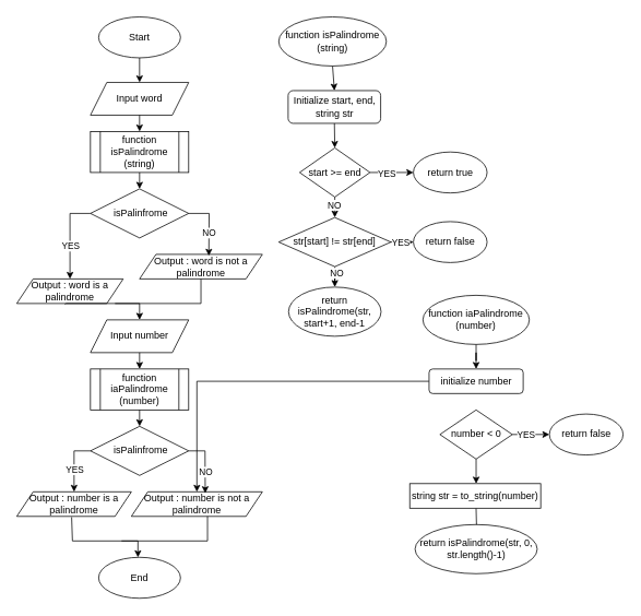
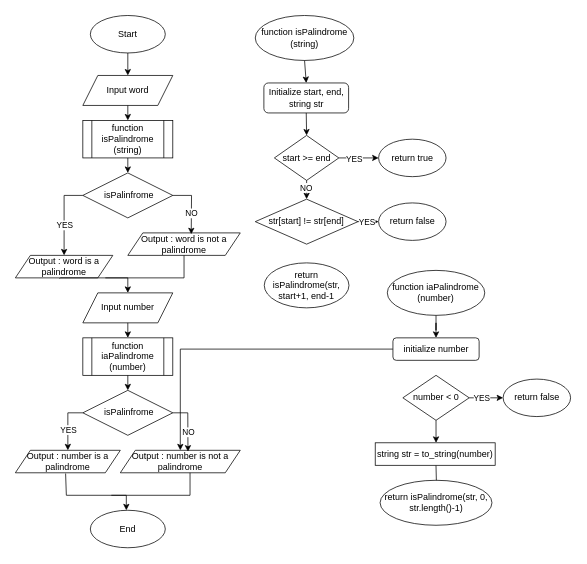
  <mxCell id="0" />
  <mxCell id="1" parent="0" />
  <mxCell id="2" value="Start" style="ellipse;whiteSpace=wrap;html=1;" vertex="1" parent="1"><mxGeometry x="120" y="20" width="100" height="50" as="geometry" /></mxCell>
  <mxCell id="3" value="End" style="ellipse;whiteSpace=wrap;html=1;" vertex="1" parent="1"><mxGeometry x="120" y="680" width="100" height="50" as="geometry" /></mxCell>
  <mxCell id="4" value="Input word" style="shape=parallelogram;perimeter=parallelogramPerimeter;whiteSpace=wrap;html=1;fixedSize=1;" vertex="1" parent="1"><mxGeometry x="110" y="100" width="120" height="40" as="geometry" /></mxCell>
  <mxCell id="5" value="function isPalindrome (string)" style="shape=process;whiteSpace=wrap;html=1;backgroundOutline=1;" vertex="1" parent="1"><mxGeometry x="110" y="160" width="120" height="50" as="geometry" /></mxCell>
  <mxCell id="6" value="&amp;nbsp;isPalinfrome" style="rhombus;whiteSpace=wrap;html=1;" vertex="1" parent="1"><mxGeometry x="110" y="230" width="120" height="60" as="geometry" /></mxCell>
  <mxCell id="7" value="Output : word is a palindrome" style="shape=parallelogram;perimeter=parallelogramPerimeter;whiteSpace=wrap;html=1;fixedSize=1;" vertex="1" parent="1"><mxGeometry x="20" y="340" width="130" height="30" as="geometry" /></mxCell>
  <mxCell id="8" value="Output : word is not a palindrome" style="shape=parallelogram;perimeter=parallelogramPerimeter;whiteSpace=wrap;html=1;fixedSize=1;" vertex="1" parent="1"><mxGeometry x="170" y="310" width="150" height="30" as="geometry" /></mxCell>
  <mxCell id="9" value="" style="endArrow=classic;html=1;rounded=0;exitX=0.5;exitY=1;exitDx=0;exitDy=0;entryX=0.5;entryY=0;entryDx=0;entryDy=0;" edge="1" parent="1" source="4" target="5"><mxGeometry width="50" height="50" relative="1" as="geometry"><mxPoint x="360" y="290" as="sourcePoint" /><mxPoint x="410" y="240" as="targetPoint" /></mxGeometry></mxCell>
  <mxCell id="10" value="" style="endArrow=classic;html=1;rounded=0;exitX=0.5;exitY=1;exitDx=0;exitDy=0;entryX=0.5;entryY=0;entryDx=0;entryDy=0;" edge="1" parent="1" source="5" target="6"><mxGeometry width="50" height="50" relative="1" as="geometry"><mxPoint x="360" y="290" as="sourcePoint" /><mxPoint x="410" y="240" as="targetPoint" /></mxGeometry></mxCell>
  <mxCell id="11" value="" style="endArrow=classic;html=1;rounded=0;exitX=0;exitY=0.5;exitDx=0;exitDy=0;entryX=0.5;entryY=0;entryDx=0;entryDy=0;" edge="1" parent="1" source="6" target="7"><mxGeometry width="50" height="50" relative="1" as="geometry"><mxPoint x="360" y="290" as="sourcePoint" /><mxPoint x="410" y="240" as="targetPoint" /><Array as="points"><mxPoint x="85" y="260" /></Array></mxGeometry></mxCell>
  <mxCell id="12" value="YES" style="edgeLabel;html=1;align=center;verticalAlign=middle;resizable=0;points=[];" vertex="1" connectable="0" parent="11"><mxGeometry x="0.213" relative="1" as="geometry"><mxPoint as="offset" /></mxGeometry></mxCell>
  <mxCell id="13" value="" style="endArrow=classic;html=1;rounded=0;exitX=1;exitY=0.5;exitDx=0;exitDy=0;entryX=0.564;entryY=0.058;entryDx=0;entryDy=0;entryPerimeter=0;" edge="1" parent="1" source="6" target="8"><mxGeometry width="50" height="50" relative="1" as="geometry"><mxPoint x="360" y="290" as="sourcePoint" /><mxPoint x="410" y="240" as="targetPoint" /><Array as="points"><mxPoint x="255" y="260" /></Array></mxGeometry></mxCell>
  <mxCell id="14" value="NO" style="edgeLabel;html=1;align=center;verticalAlign=middle;resizable=0;points=[];" vertex="1" connectable="0" parent="13"><mxGeometry x="0.27" relative="1" as="geometry"><mxPoint as="offset" /></mxGeometry></mxCell>
  <mxCell id="15" value="Input number" style="shape=parallelogram;perimeter=parallelogramPerimeter;whiteSpace=wrap;html=1;fixedSize=1;" vertex="1" parent="1"><mxGeometry x="110" y="390" width="120" height="40" as="geometry" /></mxCell>
  <mxCell id="16" value="function iaPalindrome (number)" style="shape=process;whiteSpace=wrap;html=1;backgroundOutline=1;" vertex="1" parent="1"><mxGeometry x="110" y="450" width="120" height="50" as="geometry" /></mxCell>
  <mxCell id="17" value="&amp;nbsp;isPalinfrome" style="rhombus;whiteSpace=wrap;html=1;" vertex="1" parent="1"><mxGeometry x="110" y="520" width="120" height="60" as="geometry" /></mxCell>
  <mxCell id="18" value="Output : number is a palindrome" style="shape=parallelogram;perimeter=parallelogramPerimeter;whiteSpace=wrap;html=1;fixedSize=1;" vertex="1" parent="1"><mxGeometry y="600" width="140" height="30" as="geometry" x="20" /></mxCell>
  <mxCell id="19" value="Output : number is not a palindrome" style="shape=parallelogram;perimeter=parallelogramPerimeter;whiteSpace=wrap;html=1;fixedSize=1;" vertex="1" parent="1"><mxGeometry x="160" y="600" width="160" height="30" as="geometry" /></mxCell>
  <mxCell id="20" value="" style="endArrow=classic;html=1;rounded=0;exitX=0.5;exitY=1;exitDx=0;exitDy=0;entryX=0.5;entryY=0;entryDx=0;entryDy=0;" edge="1" parent="1" source="15" target="16"><mxGeometry width="50" height="50" relative="1" as="geometry"><mxPoint x="360" y="580" as="sourcePoint" /><mxPoint x="410" y="530" as="targetPoint" /></mxGeometry></mxCell>
  <mxCell id="21" value="" style="endArrow=classic;html=1;rounded=0;exitX=0.5;exitY=1;exitDx=0;exitDy=0;entryX=0.5;entryY=0;entryDx=0;entryDy=0;" edge="1" parent="1" source="16" target="17"><mxGeometry width="50" height="50" relative="1" as="geometry"><mxPoint x="360" y="580" as="sourcePoint" /><mxPoint x="410" y="530" as="targetPoint" /></mxGeometry></mxCell>
  <mxCell id="22" value="" style="endArrow=classic;html=1;rounded=0;exitX=0;exitY=0.5;exitDx=0;exitDy=0;entryX=0.5;entryY=0;entryDx=0;entryDy=0;" edge="1" parent="1" source="17" target="18"><mxGeometry width="50" height="50" relative="1" as="geometry"><mxPoint x="360" y="580" as="sourcePoint" /><mxPoint x="410" y="530" as="targetPoint" /><Array as="points"><mxPoint x="90" y="550" /></Array></mxGeometry></mxCell>
  <mxCell id="23" value="YES" style="edgeLabel;html=1;align=center;verticalAlign=middle;resizable=0;points=[];" vertex="1" connectable="0" parent="22"><mxGeometry x="0.213" relative="1" as="geometry"><mxPoint as="offset" /></mxGeometry></mxCell>
  <mxCell id="24" value="" style="endArrow=classic;html=1;rounded=0;exitX=1;exitY=0.5;exitDx=0;exitDy=0;entryX=0.564;entryY=0.058;entryDx=0;entryDy=0;entryPerimeter=0;" edge="1" parent="1" source="17" target="19"><mxGeometry width="50" height="50" relative="1" as="geometry"><mxPoint x="360" y="580" as="sourcePoint" /><mxPoint x="410" y="530" as="targetPoint" /><Array as="points"><mxPoint x="250" y="550" /></Array></mxGeometry></mxCell>
  <mxCell id="25" value="NO" style="edgeLabel;html=1;align=center;verticalAlign=middle;resizable=0;points=[];" vertex="1" connectable="0" parent="24"><mxGeometry x="0.27" relative="1" as="geometry"><mxPoint as="offset" /></mxGeometry></mxCell>
  <mxCell id="26" value="" style="endArrow=classic;html=1;rounded=0;exitX=0.5;exitY=1;exitDx=0;exitDy=0;entryX=0.5;entryY=0;entryDx=0;entryDy=0;" edge="1" parent="1" source="2" target="4"><mxGeometry width="50" height="50" relative="1" as="geometry"><mxPoint x="360" y="290" as="sourcePoint" /><mxPoint x="410" y="240" as="targetPoint" /></mxGeometry></mxCell>
  <mxCell id="27" value="" style="endArrow=classic;html=1;rounded=0;exitX=0.453;exitY=1.039;exitDx=0;exitDy=0;exitPerimeter=0;entryX=0.5;entryY=0;entryDx=0;entryDy=0;" edge="1" parent="1" source="7" target="15"><mxGeometry width="50" height="50" relative="1" as="geometry"><mxPoint x="330" y="530" as="sourcePoint" /><mxPoint x="380" y="480" as="targetPoint" /><Array as="points"><mxPoint x="80" y="370" /><mxPoint x="170" y="370" /></Array></mxGeometry></mxCell>
  <mxCell id="28" value="" style="endArrow=none;html=1;rounded=0;entryX=0.5;entryY=1;entryDx=0;entryDy=0;" edge="1" parent="1" target="8"><mxGeometry width="50" height="50" relative="1" as="geometry"><mxPoint x="140" y="370" as="sourcePoint" /><mxPoint x="380" y="480" as="targetPoint" /><Array as="points"><mxPoint x="245" y="370" /></Array></mxGeometry></mxCell>
  <mxCell id="29" value="" style="endArrow=classic;html=1;rounded=0;exitX=0.453;exitY=1.039;exitDx=0;exitDy=0;exitPerimeter=0;entryX=0.5;entryY=0;entryDx=0;entryDy=0;" edge="1" parent="1"><mxGeometry width="50" height="50" relative="1" as="geometry"><mxPoint x="87" y="631" as="sourcePoint" /><mxPoint x="168" y="680" as="targetPoint" /><Array as="points"><mxPoint x="88" y="660" /><mxPoint x="168" y="660" /></Array></mxGeometry></mxCell>
  <mxCell id="30" value="" style="endArrow=none;html=1;rounded=0;entryX=0.5;entryY=1;entryDx=0;entryDy=0;" edge="1" parent="1"><mxGeometry width="50" height="50" relative="1" as="geometry"><mxPoint x="148" y="660" as="sourcePoint" /><mxPoint x="253" y="630" as="targetPoint" /><Array as="points"><mxPoint x="253" y="660" /></Array></mxGeometry></mxCell>
  <mxCell id="31" value="function isPalindrome (string)" style="ellipse;whiteSpace=wrap;html=1;" vertex="1" parent="1"><mxGeometry x="340" y="20" width="131.5" height="60" as="geometry" /></mxCell>
  <mxCell id="32" value="" style="edgeStyle=orthogonalEdgeStyle;rounded=0;orthogonalLoop=1;jettySize=auto;html=1;" edge="1" parent="1" source="33" target="57"><mxGeometry relative="1" as="geometry" /></mxCell>
  <mxCell id="33" value="function iaPalindrome (number)" style="ellipse;whiteSpace=wrap;html=1;" vertex="1" parent="1"><mxGeometry x="516.12" y="360" width="130" height="60" as="geometry" /></mxCell>
  <mxCell id="34" value="Initialize start, end, string str" style="rounded=1;whiteSpace=wrap;html=1;" vertex="1" parent="1"><mxGeometry x="351.5" y="110" width="113" height="40" as="geometry" /></mxCell>
  <mxCell id="35" value="" style="edgeStyle=orthogonalEdgeStyle;rounded=0;orthogonalLoop=1;jettySize=auto;html=1;" edge="1" parent="1" source="37" target="44"><mxGeometry relative="1" as="geometry" /></mxCell>
  <mxCell id="36" value="YES" style="edgeLabel;html=1;align=center;verticalAlign=middle;resizable=0;points=[];" vertex="1" connectable="0" parent="35"><mxGeometry x="-0.239" y="-1" relative="1" as="geometry"><mxPoint as="offset" /></mxGeometry></mxCell>
  <mxCell id="37" value="start &amp;gt;= end" style="rhombus;whiteSpace=wrap;html=1;" vertex="1" parent="1"><mxGeometry x="365.5" y="180" width="86" height="60" as="geometry" /></mxCell>
  <mxCell id="38" value="" style="edgeStyle=orthogonalEdgeStyle;rounded=0;orthogonalLoop=1;jettySize=auto;html=1;" edge="1" parent="1" source="42" target="45"><mxGeometry relative="1" as="geometry" /></mxCell>
  <mxCell id="39" value="YES" style="edgeLabel;html=1;align=center;verticalAlign=middle;resizable=0;points=[];" vertex="1" connectable="0" parent="38"><mxGeometry x="0.353" relative="1" as="geometry"><mxPoint as="offset" /></mxGeometry></mxCell>
- <mxCell id="40" value="" style="edgeStyle=orthogonalEdgeStyle;rounded=0;orthogonalLoop=1;jettySize=auto;html=1;" edge="1" parent="1" source="42" target="43"><mxGeometry relative="1" as="geometry" /></mxCell>
- <mxCell id="41" value="NO" style="edgeLabel;html=1;align=center;verticalAlign=middle;resizable=0;points=[];" vertex="1" connectable="0" parent="40"><mxGeometry x="0.195" y="-2" relative="1" as="geometry"><mxPoint as="offset" /></mxGeometry></mxCell>
  <mxCell id="42" value="str[start] != str[end]" style="rhombus;whiteSpace=wrap;html=1;" vertex="1" parent="1"><mxGeometry x="340" y="265" width="137" height="60" as="geometry" /></mxCell>
  <mxCell id="43" value="return isPalindrome(str, start+1, end-1" style="ellipse;whiteSpace=wrap;html=1;" vertex="1" parent="1"><mxGeometry x="352" y="350" width="113" height="60" as="geometry" /></mxCell>
  <mxCell id="44" value="return true" style="ellipse;whiteSpace=wrap;html=1;" vertex="1" parent="1"><mxGeometry x="504.5" y="185" width="90" height="50" as="geometry" /></mxCell>
  <mxCell id="45" value="return false" style="ellipse;whiteSpace=wrap;html=1;" vertex="1" parent="1"><mxGeometry x="504.5" y="270" width="90" height="50" as="geometry" /></mxCell>
  <mxCell id="46" value="" style="endArrow=classic;html=1;rounded=0;exitX=0.5;exitY=1;exitDx=0;exitDy=0;entryX=0.5;entryY=0;entryDx=0;entryDy=0;" edge="1" parent="1" source="31" target="34"><mxGeometry width="50" height="50" relative="1" as="geometry"><mxPoint x="494.5" y="210" as="sourcePoint" /><mxPoint x="544.5" y="160" as="targetPoint" /></mxGeometry></mxCell>
  <mxCell id="47" value="" style="endArrow=classic;html=1;rounded=0;exitX=0.5;exitY=1;exitDx=0;exitDy=0;entryX=0.5;entryY=0;entryDx=0;entryDy=0;" edge="1" parent="1" source="34" target="37"><mxGeometry width="50" height="50" relative="1" as="geometry"><mxPoint x="494.5" y="210" as="sourcePoint" /><mxPoint x="544.5" y="160" as="targetPoint" /></mxGeometry></mxCell>
  <mxCell id="48" value="" style="endArrow=classic;html=1;rounded=0;exitX=0.5;exitY=1;exitDx=0;exitDy=0;entryX=0.5;entryY=0;entryDx=0;entryDy=0;" edge="1" parent="1" source="37" target="42"><mxGeometry width="50" height="50" relative="1" as="geometry"><mxPoint x="494.5" y="210" as="sourcePoint" /><mxPoint x="544.5" y="160" as="targetPoint" /></mxGeometry></mxCell>
  <mxCell id="49" value="NO" style="edgeLabel;html=1;align=center;verticalAlign=middle;resizable=0;points=[];" vertex="1" connectable="0" parent="48"><mxGeometry x="-0.246" y="-1" relative="1" as="geometry"><mxPoint as="offset" /></mxGeometry></mxCell>
  <mxCell id="50" value="" style="edgeStyle=orthogonalEdgeStyle;rounded=0;orthogonalLoop=1;jettySize=auto;html=1;" edge="1" parent="1" target="58"><mxGeometry relative="1" as="geometry"><mxPoint x="581.071" y="620" as="sourcePoint" /></mxGeometry></mxCell>
  <mxCell id="51" value="&lt;div&gt;string str = to_string(number)&lt;/div&gt;" style="rounded=0;whiteSpace=wrap;html=1;" vertex="1" parent="1"><mxGeometry x="500" y="590" width="160" height="30" as="geometry" /></mxCell>
  <mxCell id="52" value="" style="edgeStyle=orthogonalEdgeStyle;rounded=0;orthogonalLoop=1;jettySize=auto;html=1;" edge="1" parent="1" source="54" target="55"><mxGeometry relative="1" as="geometry" /></mxCell>
  <mxCell id="53" value="YES" style="edgeLabel;html=1;align=center;verticalAlign=middle;resizable=0;points=[];" vertex="1" connectable="0" parent="52"><mxGeometry x="-0.277" relative="1" as="geometry"><mxPoint as="offset" /></mxGeometry></mxCell>
  <mxCell id="54" value="number &amp;lt; 0" style="rhombus;whiteSpace=wrap;html=1;" vertex="1" parent="1"><mxGeometry x="536.87" y="500" width="88.5" height="60" as="geometry" /></mxCell>
  <mxCell id="55" value="return false" style="ellipse;whiteSpace=wrap;html=1;" vertex="1" parent="1"><mxGeometry x="670.62" y="505" width="90" height="50" as="geometry" /></mxCell>
  <mxCell id="56" value="" style="edgeStyle=orthogonalEdgeStyle;rounded=0;orthogonalLoop=1;jettySize=auto;html=1;" edge="1" parent="1" source="57" target="19"><mxGeometry relative="1" as="geometry" /></mxCell>
  <mxCell id="57" value="initialize number" style="rounded=1;whiteSpace=wrap;html=1;" vertex="1" parent="1"><mxGeometry x="523.62" y="450" width="115" height="30" as="geometry" /></mxCell>
  <mxCell id="58" value="return isPalindrome(str, 0, str.length()-1)" style="ellipse;whiteSpace=wrap;html=1;" vertex="1" parent="1"><mxGeometry x="506.5" y="640" width="149.25" height="60" as="geometry" /></mxCell>
  <mxCell id="59" value="" style="endArrow=classic;html=1;rounded=0;exitX=0.5;exitY=1;exitDx=0;exitDy=0;entryX=0.5;entryY=0;entryDx=0;entryDy=0;" edge="1" parent="1" source="54"><mxGeometry width="50" height="50" relative="1" as="geometry"><mxPoint x="646.12" y="620" as="sourcePoint" /><mxPoint x="581.13" y="590" as="targetPoint" /></mxGeometry></mxCell>
